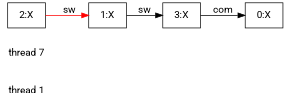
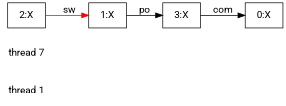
  digraph {
    fontname=Roboto
    rankdir=LR
    node [fontname=Roboto shape=box]
    edge [color=black fontname=Roboto]
    "thread 1" [shape=none]
    n2 [label="thread 7" shape=none]
    "2:X"
    "1:X"
    "3:X"
    "0:X"
    "2:X" -> "1:X" [color=red label=sw]
-   "1:X" -> "3:X" [label=sw]
+   "1:X" -> "3:X" [label=po]
    "3:X" -> "0:X" [label=com]
  }
